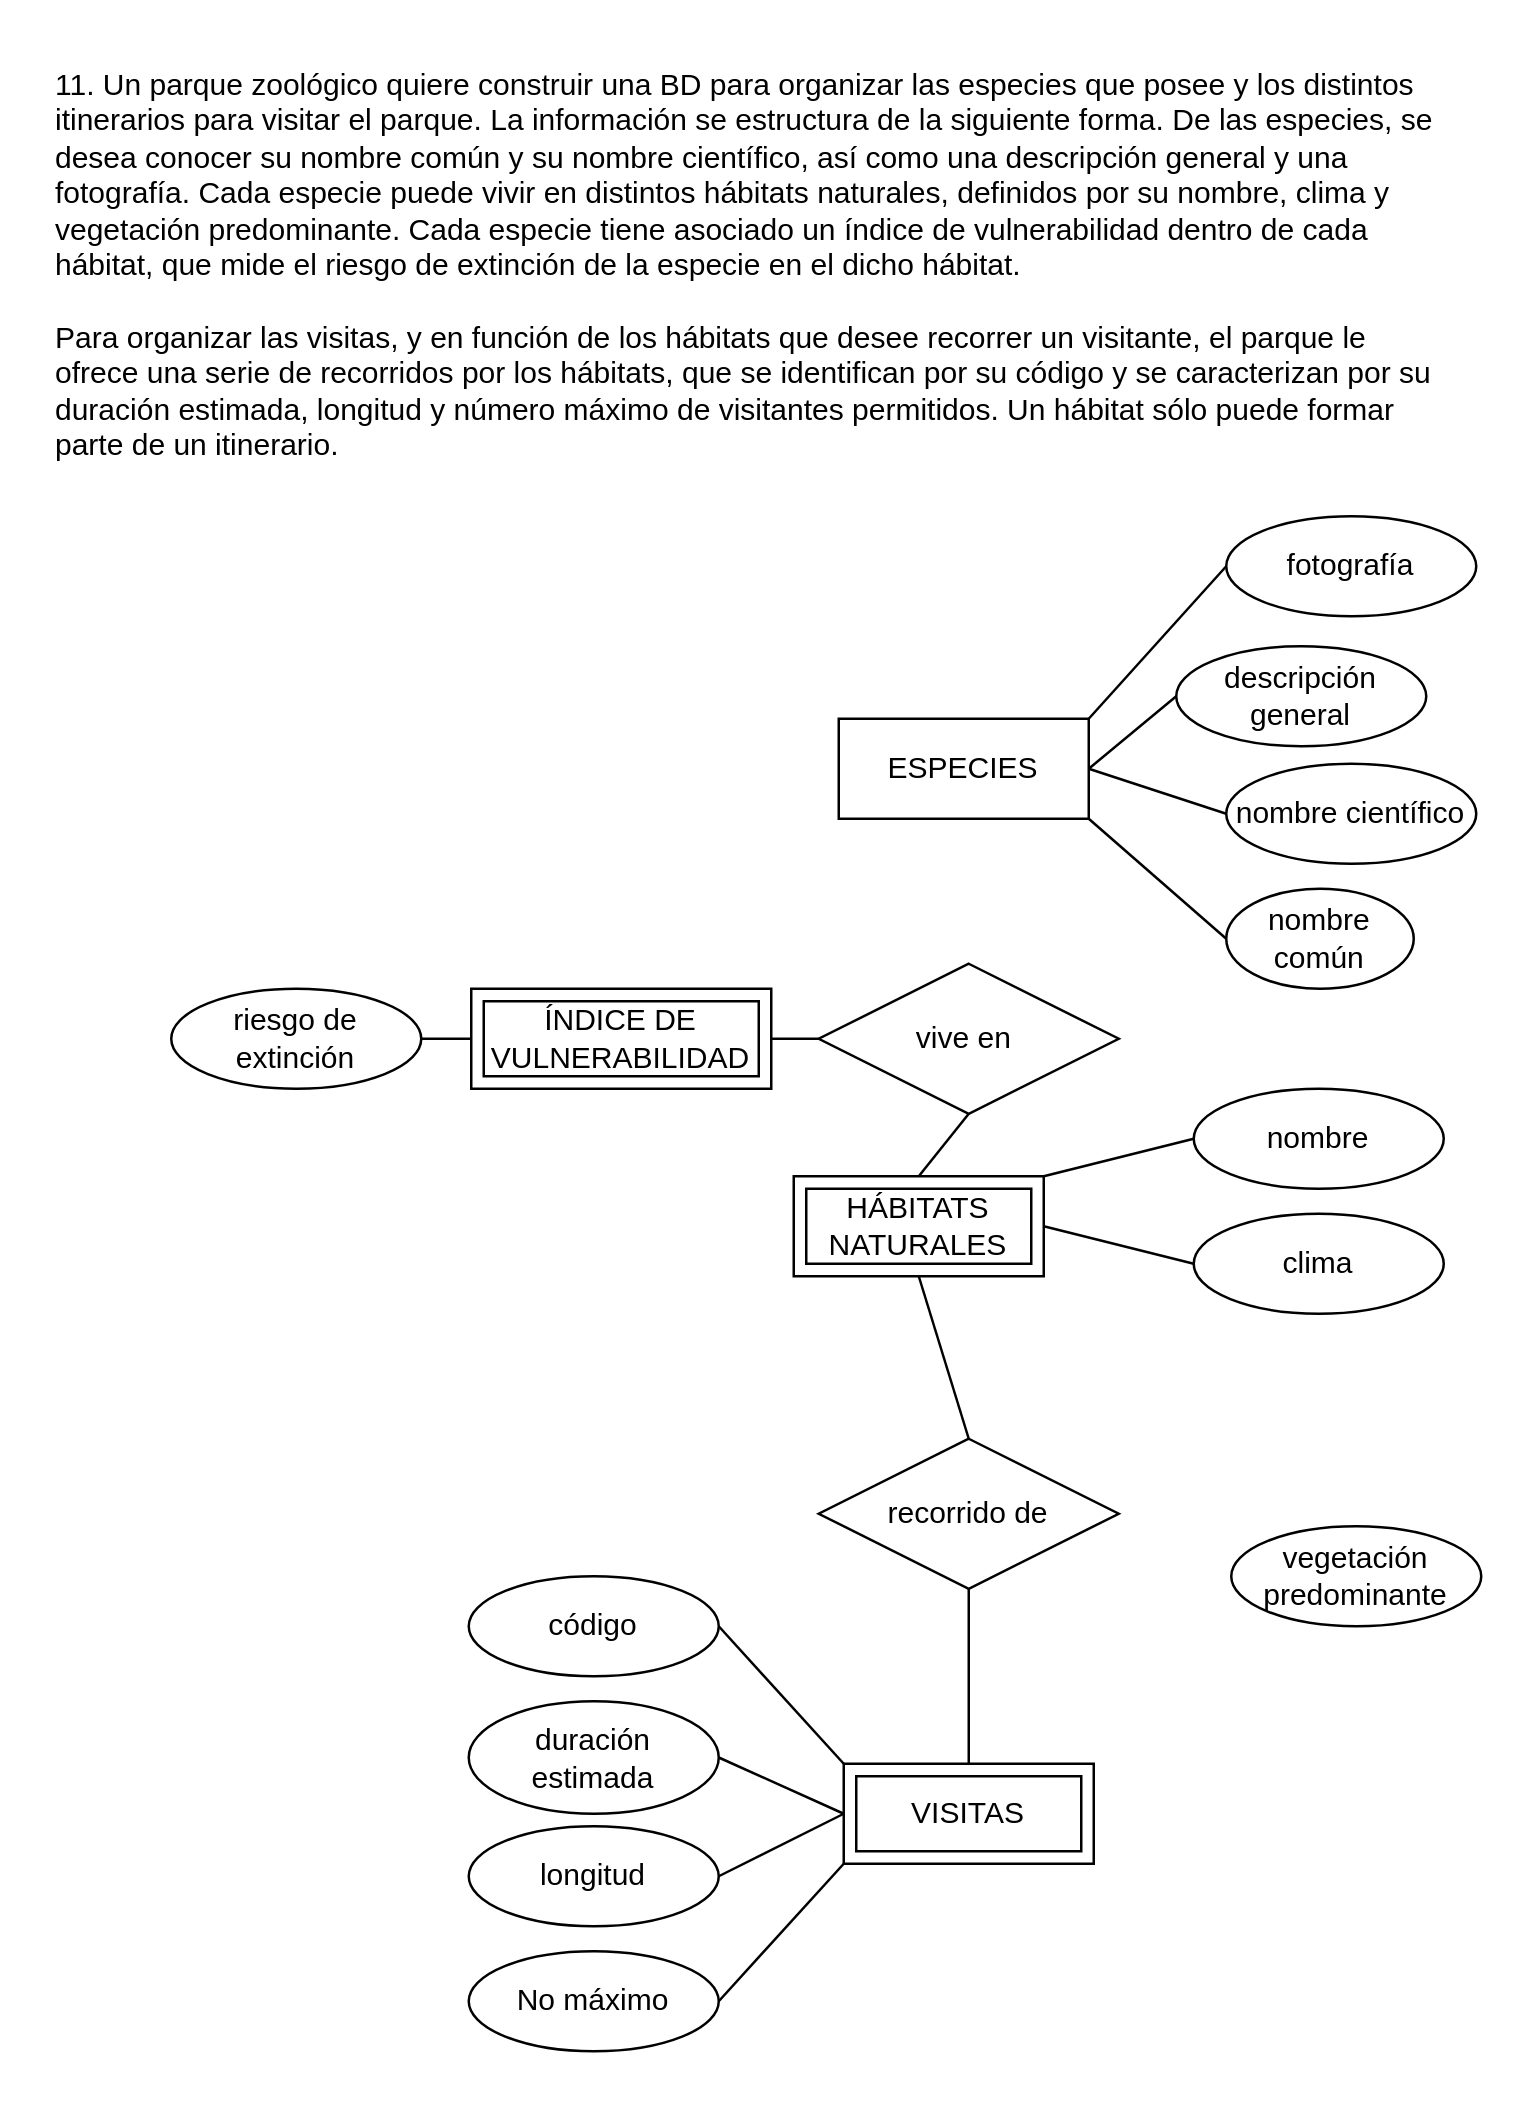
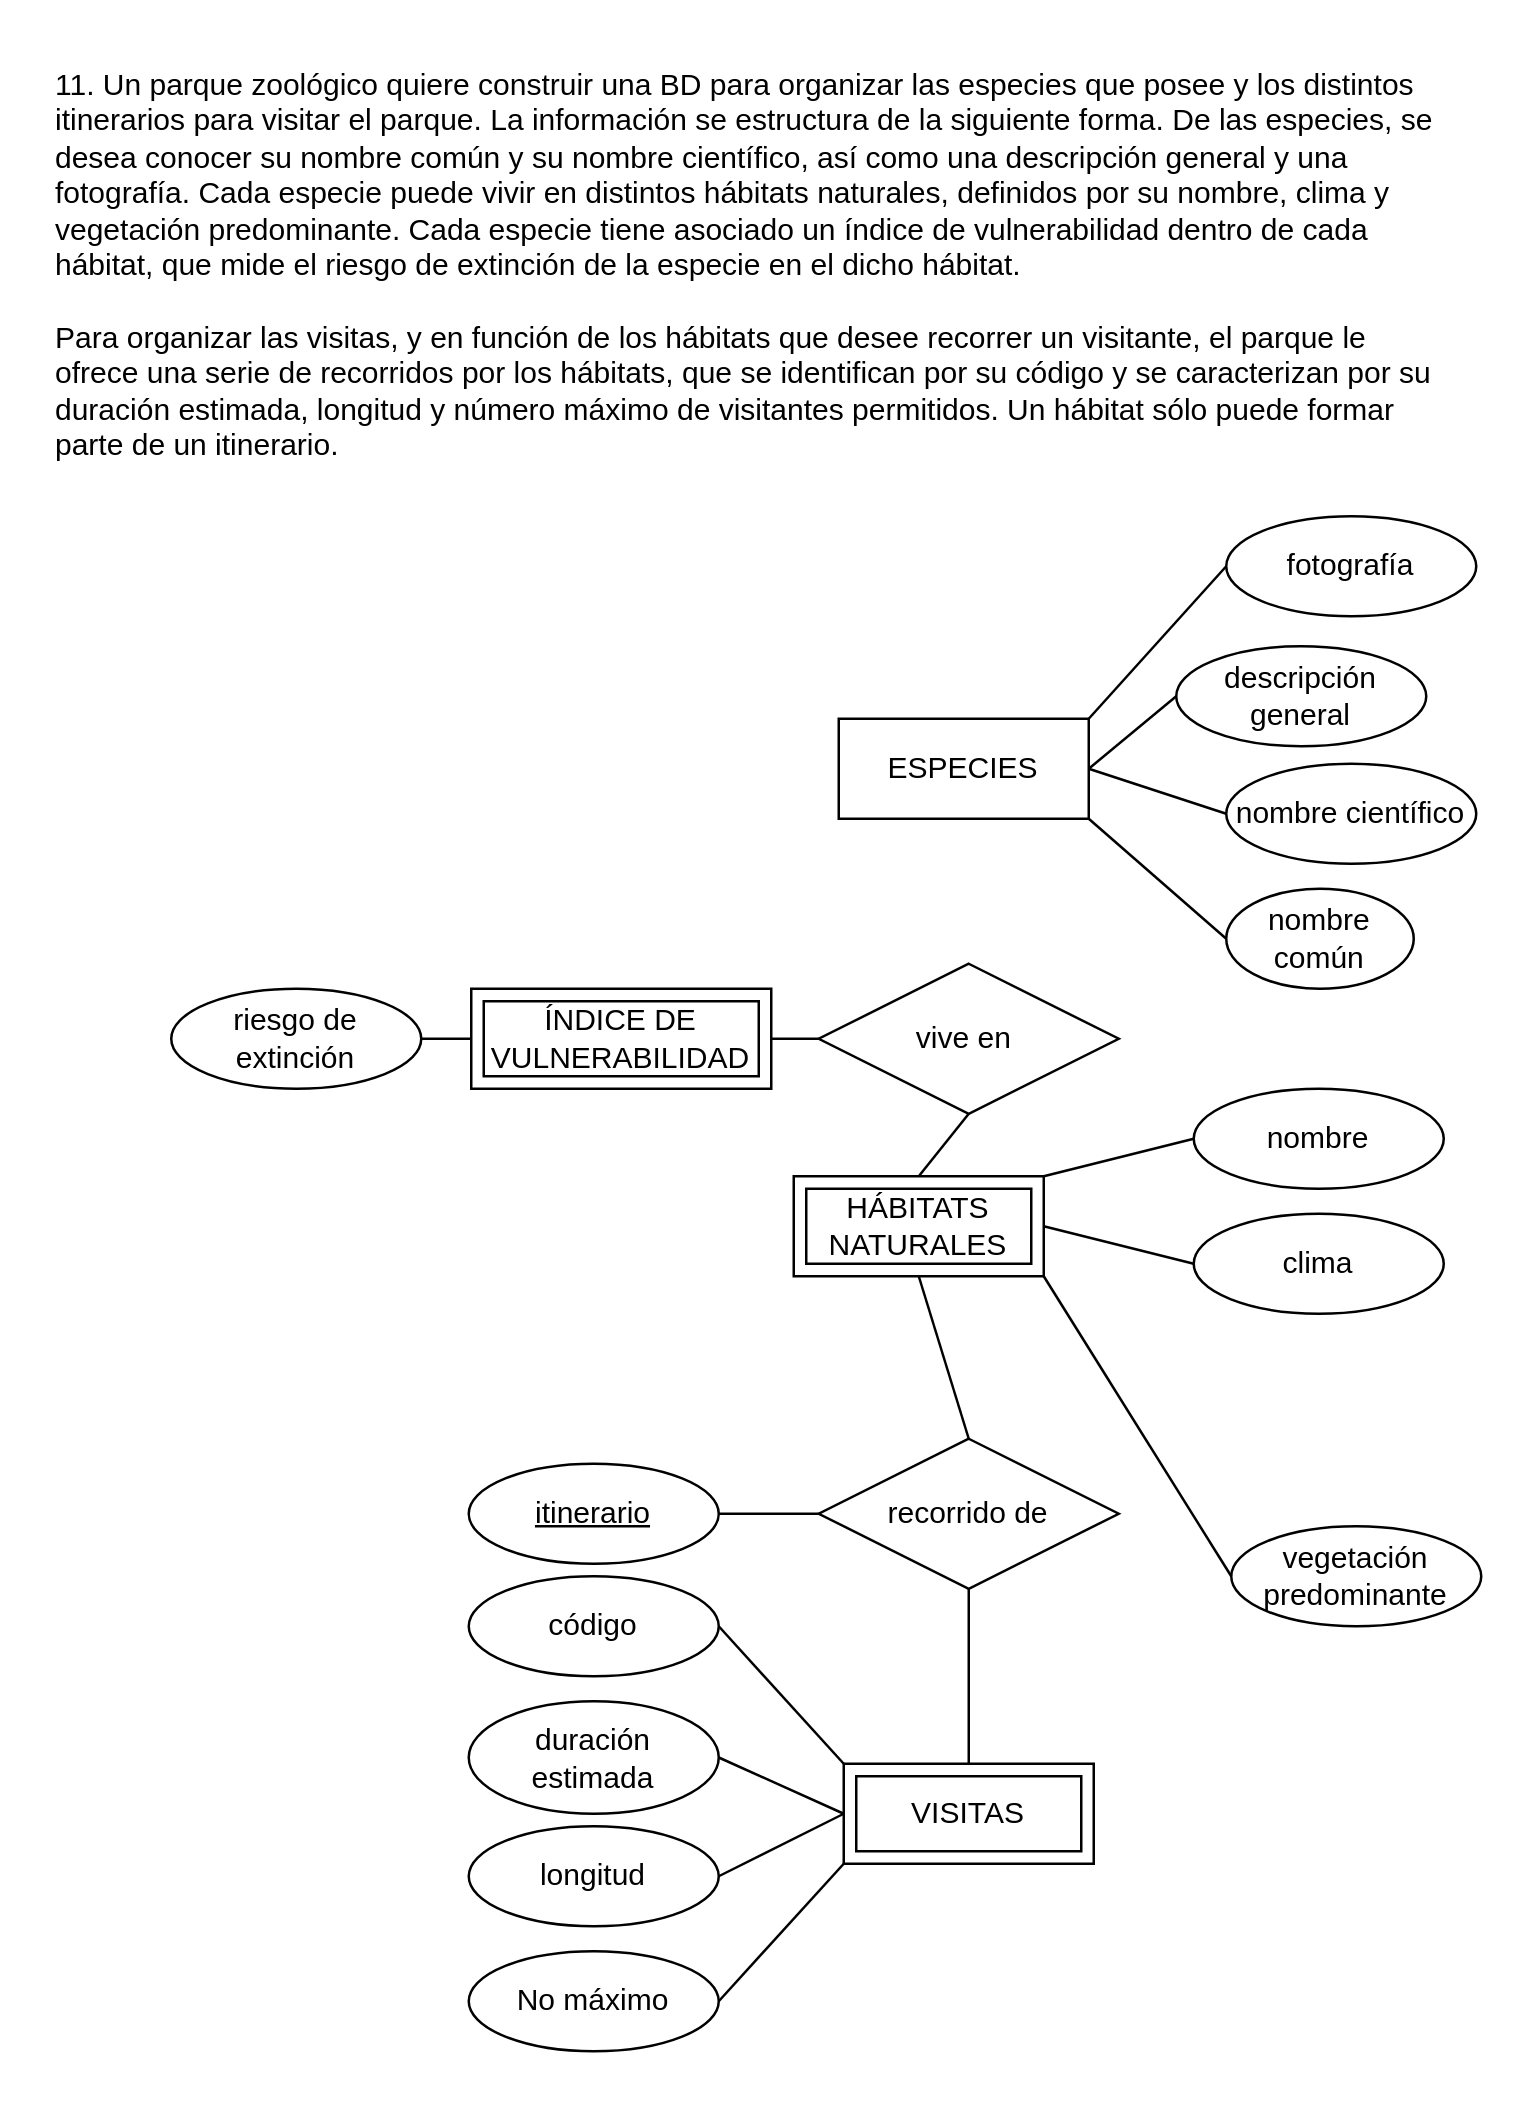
  <mxCell id="0" />
  <mxCell id="1" parent="0" />
  <mxCell id="2" value="11. Un parque zoológico quiere construir una BD para organizar las especies que posee y los distintos itinerarios para visitar el parque. La información se estructura de la siguiente forma. De las especies, se desea conocer su nombre común y su nombre científico, así como una descripción general y una fotografía. Cada especie puede vivir en distintos hábitats naturales, definidos por su nombre, clima y vegetación predominante. Cada especie tiene asociado un índice de vulnerabilidad dentro de cada hábitat, que mide el riesgo de extinción de la especie en el dicho hábitat.&#10;&#10;Para organizar las visitas, y en función de los hábitats que desee recorrer un visitante, el parque le ofrece una serie de recorridos por los hábitats, que se identifican por su código y se caracterizan por su duración estimada, longitud y número máximo de visitantes permitidos. Un hábitat sólo puede formar parte de un itinerario." style="text;whiteSpace=wrap;" vertex="1" parent="1"><mxGeometry x="20" y="20" width="560" height="180" as="geometry" /></mxCell>
  <mxCell id="3" style="edgeStyle=none;html=1;exitX=1;exitY=0;exitDx=0;exitDy=0;entryX=0;entryY=0.5;entryDx=0;entryDy=0;endArrow=none;endFill=0;" edge="1" parent="1" source="7" target="11"><mxGeometry relative="1" as="geometry" /></mxCell>
  <mxCell id="4" style="edgeStyle=none;html=1;exitX=1;exitY=1;exitDx=0;exitDy=0;entryX=0;entryY=0.5;entryDx=0;entryDy=0;endArrow=none;endFill=0;" edge="1" parent="1" source="7" target="8"><mxGeometry relative="1" as="geometry" /></mxCell>
  <mxCell id="5" style="edgeStyle=none;html=1;exitX=1;exitY=0.5;exitDx=0;exitDy=0;entryX=0;entryY=0.5;entryDx=0;entryDy=0;endArrow=none;endFill=0;" edge="1" parent="1" source="7" target="10"><mxGeometry relative="1" as="geometry" /></mxCell>
  <mxCell id="6" style="edgeStyle=none;html=1;exitX=1;exitY=0.5;exitDx=0;exitDy=0;entryX=0;entryY=0.5;entryDx=0;entryDy=0;endArrow=none;endFill=0;" edge="1" parent="1" source="7" target="9"><mxGeometry relative="1" as="geometry" /></mxCell>
  <mxCell id="7" value="ESPECIES" style="whiteSpace=wrap;html=1;align=center;" vertex="1" parent="1"><mxGeometry x="335" y="287" width="100" height="40" as="geometry" /></mxCell>
  <mxCell id="8" value="nombre común" style="ellipse;whiteSpace=wrap;html=1;align=center;" vertex="1" parent="1"><mxGeometry x="490" y="355" width="75" height="40" as="geometry" /></mxCell>
  <mxCell id="9" value="nombre científico" style="ellipse;whiteSpace=wrap;html=1;align=center;" vertex="1" parent="1"><mxGeometry x="490" y="305" width="100" height="40" as="geometry" /></mxCell>
  <mxCell id="10" value="descripción general" style="ellipse;whiteSpace=wrap;html=1;align=center;" vertex="1" parent="1"><mxGeometry x="470" y="258" width="100" height="40" as="geometry" /></mxCell>
  <mxCell id="11" value="fotografía" style="ellipse;whiteSpace=wrap;html=1;align=center;" vertex="1" parent="1"><mxGeometry x="490" y="206" width="100" height="40" as="geometry" /></mxCell>
  <mxCell id="12" style="edgeStyle=none;html=1;exitX=0.5;exitY=1;exitDx=0;exitDy=0;entryX=0.5;entryY=0;entryDx=0;entryDy=0;endArrow=none;endFill=0;" edge="1" parent="1" source="14" target="24"><mxGeometry relative="1" as="geometry" /></mxCell>
  <mxCell id="13" style="edgeStyle=none;html=1;exitX=0;exitY=0.5;exitDx=0;exitDy=0;entryX=1;entryY=0.5;entryDx=0;entryDy=0;endArrow=none;endFill=0;" edge="1" parent="1" source="14" target="19"><mxGeometry relative="1" as="geometry" /></mxCell>
  <mxCell id="14" value="vive en&amp;nbsp;" style="shape=rhombus;perimeter=rhombusPerimeter;whiteSpace=wrap;html=1;align=center;" vertex="1" parent="1"><mxGeometry x="327" y="385" width="120" height="60" as="geometry" /></mxCell>
  <mxCell id="15" value="nombre" style="ellipse;whiteSpace=wrap;html=1;align=center;" vertex="1" parent="1"><mxGeometry x="477" y="435" width="100" height="40" as="geometry" /></mxCell>
  <mxCell id="16" value="clima" style="ellipse;whiteSpace=wrap;html=1;align=center;" vertex="1" parent="1"><mxGeometry x="477" y="485" width="100" height="40" as="geometry" /></mxCell>
  <mxCell id="17" value="vegetación predominante" style="ellipse;whiteSpace=wrap;html=1;align=center;" vertex="1" parent="1"><mxGeometry x="492" y="610" width="100" height="40" as="geometry" /></mxCell>
  <mxCell id="18" style="edgeStyle=none;html=1;exitX=0;exitY=0.5;exitDx=0;exitDy=0;endArrow=none;endFill=0;" edge="1" parent="1" source="19" target="25"><mxGeometry relative="1" as="geometry" /></mxCell>
  <mxCell id="19" value="ÍNDICE DE VULNERABILIDAD" style="shape=ext;margin=3;double=1;whiteSpace=wrap;html=1;align=center;" vertex="1" parent="1"><mxGeometry x="188" y="395" width="120" height="40" as="geometry" /></mxCell>
  <mxCell id="20" style="edgeStyle=none;html=1;exitX=0.5;exitY=1;exitDx=0;exitDy=0;entryX=0.5;entryY=0;entryDx=0;entryDy=0;endArrow=none;endFill=0;" edge="1" parent="1" source="24" target="33"><mxGeometry relative="1" as="geometry" /></mxCell>
  <mxCell id="21" style="edgeStyle=none;html=1;exitX=1;exitY=0;exitDx=0;exitDy=0;entryX=0;entryY=0.5;entryDx=0;entryDy=0;endArrow=none;endFill=0;" edge="1" parent="1" source="24" target="15"><mxGeometry relative="1" as="geometry" /></mxCell>
+ <mxCell id="22" style="edgeStyle=none;html=1;exitX=1;exitY=1;exitDx=0;exitDy=0;entryX=0;entryY=0.5;entryDx=0;entryDy=0;endArrow=none;endFill=0;" edge="1" parent="1" source="24" target="17"><mxGeometry relative="1" as="geometry" /></mxCell>
  <mxCell id="23" style="edgeStyle=none;html=1;exitX=1;exitY=0.5;exitDx=0;exitDy=0;entryX=0;entryY=0.5;entryDx=0;entryDy=0;endArrow=none;endFill=0;" edge="1" parent="1" source="24" target="16"><mxGeometry relative="1" as="geometry" /></mxCell>
  <mxCell id="24" value="&lt;span style=&quot;color: rgb(0, 0, 0);&quot;&gt;HÁBITATS&lt;/span&gt;&lt;div&gt;NATURALES&lt;/div&gt;" style="shape=ext;margin=3;double=1;whiteSpace=wrap;html=1;align=center;" vertex="1" parent="1"><mxGeometry x="317" y="470" width="100" height="40" as="geometry" /></mxCell>
  <mxCell id="25" value="riesgo de extinción" style="ellipse;whiteSpace=wrap;html=1;align=center;" vertex="1" parent="1"><mxGeometry x="68" y="395" width="100" height="40" as="geometry" /></mxCell>
  <mxCell id="26" style="edgeStyle=none;html=1;exitX=0;exitY=0;exitDx=0;exitDy=0;entryX=1;entryY=0.5;entryDx=0;entryDy=0;endArrow=none;endFill=0;" edge="1" parent="1" source="30" target="34"><mxGeometry relative="1" as="geometry" /></mxCell>
  <mxCell id="27" style="edgeStyle=none;html=1;exitX=0;exitY=1;exitDx=0;exitDy=0;entryX=1;entryY=0.5;entryDx=0;entryDy=0;endArrow=none;endFill=0;" edge="1" parent="1" source="30" target="37"><mxGeometry relative="1" as="geometry" /></mxCell>
  <mxCell id="28" style="edgeStyle=none;html=1;exitX=0;exitY=0.5;exitDx=0;exitDy=0;entryX=1;entryY=0.5;entryDx=0;entryDy=0;endArrow=none;endFill=0;" edge="1" parent="1" source="30" target="35"><mxGeometry relative="1" as="geometry" /></mxCell>
  <mxCell id="29" style="edgeStyle=none;html=1;exitX=0;exitY=0.5;exitDx=0;exitDy=0;entryX=1;entryY=0.5;entryDx=0;entryDy=0;endArrow=none;endFill=0;" edge="1" parent="1" source="30" target="36"><mxGeometry relative="1" as="geometry" /></mxCell>
  <mxCell id="30" value="VISITAS" style="shape=ext;margin=3;double=1;whiteSpace=wrap;html=1;align=center;" vertex="1" parent="1"><mxGeometry x="337" y="705" width="100" height="40" as="geometry" /></mxCell>
  <mxCell id="31" style="edgeStyle=none;html=1;exitX=0.5;exitY=1;exitDx=0;exitDy=0;entryX=0.5;entryY=0;entryDx=0;entryDy=0;endArrow=none;endFill=0;" edge="1" parent="1" source="33" target="30"><mxGeometry relative="1" as="geometry" /></mxCell>
+ <mxCell id="32" style="edgeStyle=none;html=1;exitX=0;exitY=0.5;exitDx=0;exitDy=0;entryX=1;entryY=0.5;entryDx=0;entryDy=0;endArrow=none;endFill=0;" edge="1" parent="1" source="33" target="38"><mxGeometry relative="1" as="geometry" /></mxCell>
  <mxCell id="33" value="recorrido de" style="shape=rhombus;perimeter=rhombusPerimeter;whiteSpace=wrap;html=1;align=center;" vertex="1" parent="1"><mxGeometry x="327" y="575" width="120" height="60" as="geometry" /></mxCell>
  <mxCell id="34" value="código" style="ellipse;whiteSpace=wrap;html=1;align=center;" vertex="1" parent="1"><mxGeometry x="187" y="630" width="100" height="40" as="geometry" /></mxCell>
  <mxCell id="35" value="duración estimada" style="ellipse;whiteSpace=wrap;html=1;align=center;" vertex="1" parent="1"><mxGeometry x="187" y="680" width="100" height="45" as="geometry" /></mxCell>
  <mxCell id="36" value="longitud" style="ellipse;whiteSpace=wrap;html=1;align=center;" vertex="1" parent="1"><mxGeometry x="187" y="730" width="100" height="40" as="geometry" /></mxCell>
  <mxCell id="37" value="No máximo" style="ellipse;whiteSpace=wrap;html=1;align=center;" vertex="1" parent="1"><mxGeometry x="187" y="780" width="100" height="40" as="geometry" /></mxCell>
+ <mxCell id="38" value="itinerario" style="ellipse;whiteSpace=wrap;html=1;align=center;fontStyle=4;" vertex="1" parent="1"><mxGeometry x="187" y="585" width="100" height="40" as="geometry" /></mxCell>
